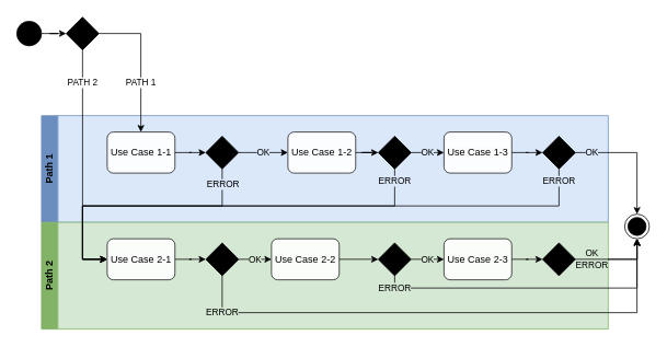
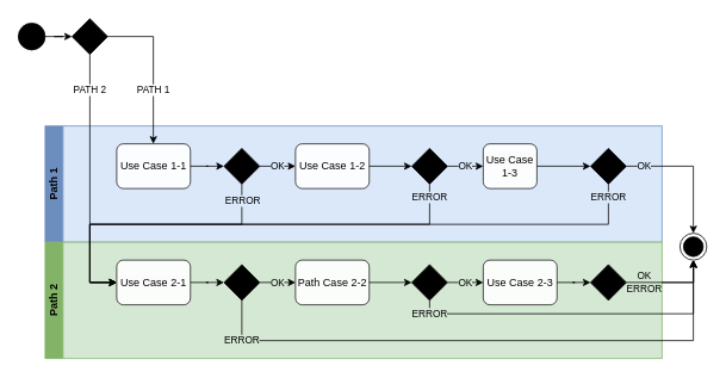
  <mxCell id="0" />
  <mxCell id="1" parent="0" />
  <mxCell id="2" value="Path 1" style="swimlane;startSize=20;horizontal=0;html=1;whiteSpace=wrap;fillColor=#6c8ebf;strokeColor=#6c8ebf;swimlaneFillColor=#dae8fa;" parent="1" vertex="1"><mxGeometry x="50" y="140" width="690" height="130" as="geometry"><mxRectangle x="170" y="140" width="40" height="70" as="alternateBounds" /></mxGeometry></mxCell>
  <mxCell id="3" value="Use Case 1-1" style="rounded=1;whiteSpace=wrap;html=1;opacity=90;" parent="2" vertex="1"><mxGeometry x="80" y="20" width="82.5" height="50" as="geometry" /></mxCell>
- <mxCell id="4" value="Use Case 1-2" style="rounded=1;whiteSpace=wrap;html=1;opacity=90;" parent="2" vertex="1"><mxGeometry x="300" y="20" width="82.5" height="50" as="geometry" /></mxCell>
+ <mxCell id="4" value="Use Case 1-2" style="rounded=1;whiteSpace=wrap;html=1;opacity=90;" parent="2" vertex="1"><mxGeometry x="280" y="20" width="82.5" height="50" as="geometry" /></mxCell>
  <mxCell id="5" value="OK" style="edgeStyle=orthogonalEdgeStyle;rounded=0;orthogonalLoop=1;jettySize=auto;html=1;labelBackgroundColor=#DAE8FA;" parent="2" source="6" target="4" edge="1"><mxGeometry relative="1" as="geometry" /></mxCell>
  <mxCell id="6" value="" style="rhombus;whiteSpace=wrap;html=1;fillColor=strokeColor;" parent="2" vertex="1"><mxGeometry x="200" y="25" width="40" height="40" as="geometry" /></mxCell>
  <mxCell id="7" style="edgeStyle=orthogonalEdgeStyle;rounded=0;orthogonalLoop=1;jettySize=auto;html=1;" parent="2" source="3" target="6" edge="1"><mxGeometry relative="1" as="geometry" /></mxCell>
  <mxCell id="8" value="" style="rhombus;whiteSpace=wrap;html=1;fillColor=strokeColor;" parent="2" vertex="1"><mxGeometry x="410" y="25" width="40" height="40" as="geometry" /></mxCell>
  <mxCell id="9" style="edgeStyle=orthogonalEdgeStyle;rounded=0;orthogonalLoop=1;jettySize=auto;html=1;" parent="2" source="4" target="8" edge="1"><mxGeometry relative="1" as="geometry" /></mxCell>
- <mxCell id="10" value="&lt;span style=&quot;color: rgb(0, 0, 0); font-family: Helvetica; font-size: 12px; font-style: normal; font-variant-ligatures: normal; font-variant-caps: normal; font-weight: 400; letter-spacing: normal; orphans: 2; text-align: center; text-indent: 0px; text-transform: none; widows: 2; word-spacing: 0px; -webkit-text-stroke-width: 0px; background-color: rgb(251, 251, 251); text-decoration-thickness: initial; text-decoration-style: initial; text-decoration-color: initial; float: none; display: inline !important;&quot;&gt;Use Case 1-3&lt;/span&gt;" style="rounded=1;whiteSpace=wrap;html=1;opacity=90;" parent="2" vertex="1"><mxGeometry x="490" y="20" width="82.5" height="50" as="geometry" /></mxCell>
+ <mxCell id="10" value="&lt;span style=&quot;color: rgb(0, 0, 0); font-family: Helvetica; font-size: 12px; font-style: normal; font-variant-ligatures: normal; font-variant-caps: normal; font-weight: 400; letter-spacing: normal; orphans: 2; text-align: center; text-indent: 0px; text-transform: none; widows: 2; word-spacing: 0px; -webkit-text-stroke-width: 0px; background-color: rgb(251, 251, 251); text-decoration-thickness: initial; text-decoration-style: initial; text-decoration-color: initial; float: none; display: inline !important;&quot;&gt;Use Case 1-3&lt;/span&gt;" style="rounded=1;whiteSpace=wrap;html=1;opacity=90;" parent="2" vertex="1"><mxGeometry x="490" y="20" width="60" height="50" as="geometry" /></mxCell>
  <mxCell id="11" value="OK" style="edgeStyle=orthogonalEdgeStyle;rounded=0;orthogonalLoop=1;jettySize=auto;html=1;labelBackgroundColor=#DAE8FA;" parent="2" source="8" target="10" edge="1"><mxGeometry relative="1" as="geometry"><mxPoint as="offset" /></mxGeometry></mxCell>
  <mxCell id="12" value="" style="rhombus;whiteSpace=wrap;html=1;fillColor=strokeColor;" parent="2" vertex="1"><mxGeometry x="610" y="25" width="40" height="40" as="geometry" /></mxCell>
  <mxCell id="13" style="edgeStyle=orthogonalEdgeStyle;rounded=0;orthogonalLoop=1;jettySize=auto;html=1;" parent="2" source="10" target="12" edge="1"><mxGeometry relative="1" as="geometry" /></mxCell>
  <mxCell id="14" value="Path 2" style="swimlane;startSize=20;horizontal=0;html=1;whiteSpace=wrap;fillColor=#82B366;strokeColor=#82b366;swimlaneFillColor=#D5E8D4;" parent="1" vertex="1"><mxGeometry x="50" y="270" width="690" height="130" as="geometry" /></mxCell>
  <mxCell id="15" value="" style="rhombus;whiteSpace=wrap;html=1;fillColor=strokeColor;" parent="14" vertex="1"><mxGeometry x="610" y="25" width="40" height="40" as="geometry" /></mxCell>
  <mxCell id="16" value="Use Case 2-3" style="rounded=1;whiteSpace=wrap;html=1;opacity=90;" parent="14" vertex="1"><mxGeometry x="490" y="20" width="82.5" height="50" as="geometry" /></mxCell>
  <mxCell id="17" style="edgeStyle=orthogonalEdgeStyle;rounded=0;orthogonalLoop=1;jettySize=auto;html=1;" parent="14" source="16" target="15" edge="1"><mxGeometry relative="1" as="geometry" /></mxCell>
  <mxCell id="18" value="" style="rhombus;whiteSpace=wrap;html=1;fillColor=strokeColor;" parent="14" vertex="1"><mxGeometry x="410" y="25" width="40" height="40" as="geometry" /></mxCell>
  <mxCell id="19" value="OK" style="edgeStyle=orthogonalEdgeStyle;rounded=0;orthogonalLoop=1;jettySize=auto;html=1;labelBackgroundColor=#D5E8D4;" parent="14" source="18" target="16" edge="1"><mxGeometry relative="1" as="geometry" /></mxCell>
- <mxCell id="20" value="Use Case 2-2" style="rounded=1;whiteSpace=wrap;html=1;opacity=90;" parent="14" vertex="1"><mxGeometry x="280" y="20" width="82.5" height="50" as="geometry" /></mxCell>
+ <mxCell id="20" value="Path Case 2-2" style="rounded=1;whiteSpace=wrap;html=1;opacity=90;" parent="14" vertex="1"><mxGeometry x="280" y="20" width="82.5" height="50" as="geometry" /></mxCell>
  <mxCell id="21" style="edgeStyle=orthogonalEdgeStyle;rounded=0;orthogonalLoop=1;jettySize=auto;html=1;entryX=0;entryY=0.5;entryDx=0;entryDy=0;" parent="14" source="20" target="18" edge="1"><mxGeometry relative="1" as="geometry" /></mxCell>
  <mxCell id="22" value="" style="rhombus;whiteSpace=wrap;html=1;fillColor=strokeColor;" parent="14" vertex="1"><mxGeometry x="200" y="25" width="40" height="40" as="geometry" /></mxCell>
  <mxCell id="23" value="OK" style="edgeStyle=orthogonalEdgeStyle;rounded=0;orthogonalLoop=1;jettySize=auto;html=1;labelBackgroundColor=#D5E8D4;" parent="14" source="22" target="20" edge="1"><mxGeometry relative="1" as="geometry" /></mxCell>
  <mxCell id="24" value="" style="edgeStyle=orthogonalEdgeStyle;rounded=0;orthogonalLoop=1;jettySize=auto;html=1;" parent="1" source="25" target="28" edge="1"><mxGeometry relative="1" as="geometry" /></mxCell>
  <mxCell id="25" value="" style="ellipse;fillColor=strokeColor;html=1;" parent="1" vertex="1"><mxGeometry x="20" y="25" width="30" height="30" as="geometry" /></mxCell>
  <mxCell id="26" value="PATH 1" style="edgeStyle=orthogonalEdgeStyle;rounded=0;orthogonalLoop=1;jettySize=auto;html=1;labelBorderColor=none;" parent="1" source="28" target="3" edge="1"><mxGeometry x="0.298" relative="1" as="geometry"><Array as="points"><mxPoint x="171" y="40" /></Array><mxPoint as="offset" /></mxGeometry></mxCell>
  <mxCell id="27" value="PATH 2" style="edgeStyle=orthogonalEdgeStyle;rounded=0;orthogonalLoop=1;jettySize=auto;html=1;entryX=0;entryY=0.5;entryDx=0;entryDy=0;labelBorderColor=none;" parent="1" source="28" target="35" edge="1"><mxGeometry x="-0.719" relative="1" as="geometry"><Array as="points"><mxPoint x="100" y="315" /></Array><mxPoint as="offset" /></mxGeometry></mxCell>
  <mxCell id="28" value="" style="rhombus;whiteSpace=wrap;html=1;fillColor=strokeColor;" parent="1" vertex="1"><mxGeometry x="80" y="20" width="40" height="40" as="geometry" /></mxCell>
  <mxCell id="29" style="edgeStyle=orthogonalEdgeStyle;rounded=0;orthogonalLoop=1;jettySize=auto;html=1;entryX=0;entryY=0.5;entryDx=0;entryDy=0;" parent="1" source="6" target="35" edge="1"><mxGeometry relative="1" as="geometry"><Array as="points"><mxPoint x="270" y="250" /><mxPoint x="100" y="250" /><mxPoint x="100" y="315" /></Array></mxGeometry></mxCell>
  <mxCell id="30" value="ERROR" style="edgeLabel;html=1;align=center;verticalAlign=middle;resizable=0;points=[];labelBackgroundColor=#DAE8FA;" parent="29" vertex="1" connectable="0"><mxGeometry x="-0.882" y="-3" relative="1" as="geometry"><mxPoint x="3" as="offset" /></mxGeometry></mxCell>
  <mxCell id="31" value="ERROR" style="edgeStyle=orthogonalEdgeStyle;rounded=0;orthogonalLoop=1;jettySize=auto;html=1;entryX=0;entryY=0.5;entryDx=0;entryDy=0;labelBackgroundColor=#DAE8FA;" parent="1" source="8" target="35" edge="1"><mxGeometry x="-0.942" relative="1" as="geometry"><Array as="points"><mxPoint x="480" y="250" /><mxPoint x="100" y="250" /><mxPoint x="100" y="315" /></Array><mxPoint as="offset" /></mxGeometry></mxCell>
  <mxCell id="32" value="OK" style="edgeStyle=orthogonalEdgeStyle;rounded=0;orthogonalLoop=1;jettySize=auto;html=1;entryX=0.5;entryY=0;entryDx=0;entryDy=0;labelBackgroundColor=#DAE8FA;" parent="1" source="12" target="38" edge="1"><mxGeometry x="-0.733" relative="1" as="geometry"><mxPoint as="offset" /></mxGeometry></mxCell>
  <mxCell id="33" value="ERROR" style="edgeStyle=orthogonalEdgeStyle;rounded=0;orthogonalLoop=1;jettySize=auto;html=1;entryX=0;entryY=0.5;entryDx=0;entryDy=0;labelBackgroundColor=#DAE8FA;" parent="1" source="12" target="35" edge="1"><mxGeometry x="-0.958" relative="1" as="geometry"><Array as="points"><mxPoint x="680" y="250" /><mxPoint x="100" y="250" /><mxPoint x="100" y="315" /></Array><mxPoint as="offset" /></mxGeometry></mxCell>
  <mxCell id="34" style="edgeStyle=orthogonalEdgeStyle;rounded=0;orthogonalLoop=1;jettySize=auto;html=1;" parent="1" source="35" target="22" edge="1"><mxGeometry relative="1" as="geometry" /></mxCell>
  <mxCell id="35" value="&lt;span style=&quot;color: rgb(0, 0, 0); font-family: Helvetica; font-size: 12px; font-style: normal; font-variant-ligatures: normal; font-variant-caps: normal; font-weight: 400; letter-spacing: normal; orphans: 2; text-align: center; text-indent: 0px; text-transform: none; widows: 2; word-spacing: 0px; -webkit-text-stroke-width: 0px; background-color: rgb(251, 251, 251); text-decoration-thickness: initial; text-decoration-style: initial; text-decoration-color: initial; float: none; display: inline !important;&quot;&gt;Use Case 2-1&lt;/span&gt;" style="rounded=1;whiteSpace=wrap;html=1;opacity=90;" parent="1" vertex="1"><mxGeometry x="130" y="290" width="82.5" height="50" as="geometry" /></mxCell>
  <mxCell id="36" value="ERROR" style="edgeStyle=orthogonalEdgeStyle;rounded=0;orthogonalLoop=1;jettySize=auto;html=1;entryX=0.5;entryY=1;entryDx=0;entryDy=0;labelBackgroundColor=#D5E8D4;" parent="1" source="22" target="38" edge="1"><mxGeometry x="-0.859" relative="1" as="geometry"><Array as="points"><mxPoint x="270" y="380" /><mxPoint x="775" y="380" /></Array><mxPoint as="offset" /></mxGeometry></mxCell>
  <mxCell id="37" value="ERROR" style="edgeStyle=orthogonalEdgeStyle;rounded=0;orthogonalLoop=1;jettySize=auto;html=1;labelBackgroundColor=#D5E8D4;" parent="1" source="18" target="38" edge="1"><mxGeometry x="-0.919" relative="1" as="geometry"><Array as="points"><mxPoint x="480" y="350" /><mxPoint x="775" y="350" /></Array><mxPoint as="offset" /></mxGeometry></mxCell>
  <mxCell id="38" value="" style="ellipse;html=1;shape=endState;fillColor=strokeColor;" parent="1" vertex="1"><mxGeometry x="760" y="260" width="30" height="30" as="geometry" /></mxCell>
  <mxCell id="39" value="OK&lt;br&gt;ERROR" style="edgeStyle=orthogonalEdgeStyle;rounded=0;orthogonalLoop=1;jettySize=auto;html=1;entryX=0.5;entryY=1;entryDx=0;entryDy=0;labelBackgroundColor=#D5E8D4;" parent="1" source="15" target="38" edge="1"><mxGeometry x="-0.6" relative="1" as="geometry"><mxPoint as="offset" /></mxGeometry></mxCell>
  <mxCell id="40" value="" style="edgeStyle=orthogonalEdgeStyle;rounded=0;orthogonalLoop=1;jettySize=auto;html=1;" parent="1" source="15" target="38" edge="1"><mxGeometry relative="1" as="geometry" /></mxCell>
